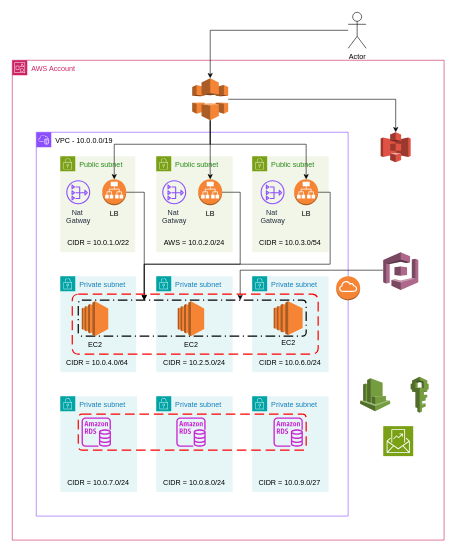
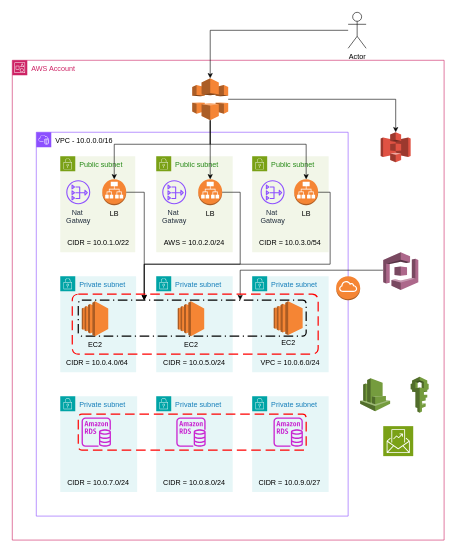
  <mxCell id="0" />
  <mxCell id="1" parent="0" />
  <mxCell id="2" value="AWS Account" style="points=[[0,0],[0.25,0],[0.5,0],[0.75,0],[1,0],[1,0.25],[1,0.5],[1,0.75],[1,1],[0.75,1],[0.5,1],[0.25,1],[0,1],[0,0.75],[0,0.5],[0,0.25]];outlineConnect=0;gradientColor=none;html=1;whiteSpace=wrap;fontSize=12;fontStyle=0;container=1;pointerEvents=0;collapsible=0;recursiveResize=0;shape=mxgraph.aws4.group;grIcon=mxgraph.aws4.group_account;strokeColor=#CD2264;fillColor=none;verticalAlign=top;align=left;spacingLeft=30;fontColor=#CD2264;dashed=0;" parent="1" vertex="1"><mxGeometry x="20" y="100" width="720" height="800" as="geometry" /></mxCell>
- <mxCell id="3" value="&lt;font color=&quot;#000000&quot;&gt;VPC - 10.0.0.0/19&lt;/font&gt;" style="points=[[0,0],[0.25,0],[0.5,0],[0.75,0],[1,0],[1,0.25],[1,0.5],[1,0.75],[1,1],[0.75,1],[0.5,1],[0.25,1],[0,1],[0,0.75],[0,0.5],[0,0.25]];outlineConnect=0;gradientColor=none;html=1;whiteSpace=wrap;fontSize=12;fontStyle=0;container=1;pointerEvents=0;collapsible=0;recursiveResize=0;shape=mxgraph.aws4.group;grIcon=mxgraph.aws4.group_vpc2;strokeColor=#8C4FFF;fillColor=none;verticalAlign=top;align=left;spacingLeft=30;fontColor=#AAB7B8;dashed=0;" parent="2" vertex="1"><mxGeometry x="40" y="120" width="520" height="640" as="geometry" /></mxCell>
+ <mxCell id="3" value="&lt;font color=&quot;#000000&quot;&gt;VPC - 10.0.0.0/16&lt;/font&gt;" style="points=[[0,0],[0.25,0],[0.5,0],[0.75,0],[1,0],[1,0.25],[1,0.5],[1,0.75],[1,1],[0.75,1],[0.5,1],[0.25,1],[0,1],[0,0.75],[0,0.5],[0,0.25]];outlineConnect=0;gradientColor=none;html=1;whiteSpace=wrap;fontSize=12;fontStyle=0;container=1;pointerEvents=0;collapsible=0;recursiveResize=0;shape=mxgraph.aws4.group;grIcon=mxgraph.aws4.group_vpc2;strokeColor=#8C4FFF;fillColor=none;verticalAlign=top;align=left;spacingLeft=30;fontColor=#AAB7B8;dashed=0;" parent="2" vertex="1"><mxGeometry x="40" y="120" width="520" height="640" as="geometry" /></mxCell>
  <mxCell id="4" value="Private subnet" style="points=[[0,0],[0.25,0],[0.5,0],[0.75,0],[1,0],[1,0.25],[1,0.5],[1,0.75],[1,1],[0.75,1],[0.5,1],[0.25,1],[0,1],[0,0.75],[0,0.5],[0,0.25]];outlineConnect=0;gradientColor=none;html=1;whiteSpace=wrap;fontSize=12;fontStyle=0;container=1;pointerEvents=0;collapsible=0;recursiveResize=0;shape=mxgraph.aws4.group;grIcon=mxgraph.aws4.group_security_group;grStroke=0;strokeColor=#00A4A6;fillColor=#E6F6F7;verticalAlign=top;align=left;spacingLeft=30;fontColor=#147EBA;dashed=0;" parent="3" vertex="1"><mxGeometry x="360" y="440" width="127.49" height="160" as="geometry" /></mxCell>
  <mxCell id="5" value="" style="sketch=0;outlineConnect=0;fontColor=#232F3E;gradientColor=none;fillColor=#C925D1;strokeColor=none;dashed=0;verticalLabelPosition=bottom;verticalAlign=top;align=center;html=1;fontSize=12;fontStyle=0;aspect=fixed;pointerEvents=1;shape=mxgraph.aws4.rds_instance;" parent="4" vertex="1"><mxGeometry x="35.5" y="35.5" width="49" height="49" as="geometry" /></mxCell>
  <mxCell id="6" value="CIDR = 10.0.9.0/27" style="text;html=1;align=center;verticalAlign=middle;resizable=0;points=[];autosize=1;strokeColor=none;fillColor=none;" vertex="1" parent="4"><mxGeometry x="-2.51" y="130" width="130" height="30" as="geometry" /></mxCell>
  <mxCell id="7" value="Private subnet" style="points=[[0,0],[0.25,0],[0.5,0],[0.75,0],[1,0],[1,0.25],[1,0.5],[1,0.75],[1,1],[0.75,1],[0.5,1],[0.25,1],[0,1],[0,0.75],[0,0.5],[0,0.25]];outlineConnect=0;gradientColor=none;html=1;whiteSpace=wrap;fontSize=12;fontStyle=0;container=1;pointerEvents=0;collapsible=0;recursiveResize=0;shape=mxgraph.aws4.group;grIcon=mxgraph.aws4.group_security_group;grStroke=0;strokeColor=#00A4A6;fillColor=#E6F6F7;verticalAlign=top;align=left;spacingLeft=30;fontColor=#147EBA;dashed=0;" parent="3" vertex="1"><mxGeometry x="200" y="440" width="127.5" height="160" as="geometry" /></mxCell>
  <mxCell id="8" value="" style="sketch=0;outlineConnect=0;fontColor=#232F3E;gradientColor=none;fillColor=#C925D1;strokeColor=none;dashed=0;verticalLabelPosition=bottom;verticalAlign=top;align=center;html=1;fontSize=12;fontStyle=0;aspect=fixed;pointerEvents=1;shape=mxgraph.aws4.rds_instance;" parent="7" vertex="1"><mxGeometry x="33.44" y="35.5" width="49" height="49" as="geometry" /></mxCell>
  <mxCell id="9" value="CIDR = 10.0.8.0/24" style="text;html=1;align=center;verticalAlign=middle;resizable=0;points=[];autosize=1;strokeColor=none;fillColor=none;" vertex="1" parent="7"><mxGeometry x="-2.5" y="130" width="130" height="30" as="geometry" /></mxCell>
  <mxCell id="10" value="Private subnet" style="points=[[0,0],[0.25,0],[0.5,0],[0.75,0],[1,0],[1,0.25],[1,0.5],[1,0.75],[1,1],[0.75,1],[0.5,1],[0.25,1],[0,1],[0,0.75],[0,0.5],[0,0.25]];outlineConnect=0;gradientColor=none;html=1;whiteSpace=wrap;fontSize=12;fontStyle=0;container=1;pointerEvents=0;collapsible=0;recursiveResize=0;shape=mxgraph.aws4.group;grIcon=mxgraph.aws4.group_security_group;grStroke=0;strokeColor=#00A4A6;fillColor=#E6F6F7;verticalAlign=top;align=left;spacingLeft=30;fontColor=#147EBA;dashed=0;" parent="3" vertex="1"><mxGeometry x="40" y="440" width="128.23" height="160" as="geometry" /></mxCell>
  <mxCell id="11" value="" style="sketch=0;outlineConnect=0;fontColor=#232F3E;gradientColor=none;fillColor=#C925D1;strokeColor=none;dashed=0;verticalLabelPosition=bottom;verticalAlign=top;align=center;html=1;fontSize=12;fontStyle=0;aspect=fixed;pointerEvents=1;shape=mxgraph.aws4.rds_instance;" parent="10" vertex="1"><mxGeometry x="35.5" y="35.5" width="49" height="49" as="geometry" /></mxCell>
  <mxCell id="12" value="CIDR = 10.0.7.0/24" style="text;html=1;align=center;verticalAlign=middle;resizable=0;points=[];autosize=1;strokeColor=none;fillColor=none;" vertex="1" parent="10"><mxGeometry x="-1.77" y="130" width="130" height="30" as="geometry" /></mxCell>
  <mxCell id="13" value="" style="rounded=1;arcSize=10;dashed=1;strokeColor=#ff0000;fillColor=none;gradientColor=none;dashPattern=8 4;strokeWidth=2;" parent="3" vertex="1"><mxGeometry x="70.0" y="470" width="380" height="60" as="geometry" /></mxCell>
  <mxCell id="14" value="Private subnet" style="points=[[0,0],[0.25,0],[0.5,0],[0.75,0],[1,0],[1,0.25],[1,0.5],[1,0.75],[1,1],[0.75,1],[0.5,1],[0.25,1],[0,1],[0,0.75],[0,0.5],[0,0.25]];outlineConnect=0;gradientColor=none;html=1;whiteSpace=wrap;fontSize=12;fontStyle=0;container=1;pointerEvents=0;collapsible=0;recursiveResize=0;shape=mxgraph.aws4.group;grIcon=mxgraph.aws4.group_security_group;grStroke=0;strokeColor=#00A4A6;fillColor=#E6F6F7;verticalAlign=top;align=left;spacingLeft=30;fontColor=#147EBA;dashed=0;" parent="3" vertex="1"><mxGeometry x="360" y="240" width="127.5" height="160" as="geometry" /></mxCell>
- <mxCell id="15" value="CIDR = 10.0.6.0/24" style="text;html=1;align=center;verticalAlign=middle;resizable=0;points=[];autosize=1;strokeColor=none;fillColor=none;" vertex="1" parent="14"><mxGeometry x="-2.5" y="130" width="130" height="30" as="geometry" /></mxCell>
+ <mxCell id="15" value="VPC = 10.0.6.0/24" style="text;html=1;align=center;verticalAlign=middle;resizable=0;points=[];autosize=1;strokeColor=none;fillColor=none;" vertex="1" parent="14"><mxGeometry x="-2.5" y="130" width="130" height="30" as="geometry" /></mxCell>
  <mxCell id="16" value="Private subnet" style="points=[[0,0],[0.25,0],[0.5,0],[0.75,0],[1,0],[1,0.25],[1,0.5],[1,0.75],[1,1],[0.75,1],[0.5,1],[0.25,1],[0,1],[0,0.75],[0,0.5],[0,0.25]];outlineConnect=0;gradientColor=none;html=1;whiteSpace=wrap;fontSize=12;fontStyle=0;container=1;pointerEvents=0;collapsible=0;recursiveResize=0;shape=mxgraph.aws4.group;grIcon=mxgraph.aws4.group_security_group;grStroke=0;strokeColor=#00A4A6;fillColor=#E6F6F7;verticalAlign=top;align=left;spacingLeft=30;fontColor=#147EBA;dashed=0;" parent="3" vertex="1"><mxGeometry x="200" y="240" width="127.5" height="160" as="geometry" /></mxCell>
- <mxCell id="17" value="CIDR = 10.2.5.0/24" style="text;html=1;align=center;verticalAlign=middle;resizable=0;points=[];autosize=1;strokeColor=none;fillColor=none;" vertex="1" parent="16"><mxGeometry x="-2.5" y="130" width="130" height="30" as="geometry" /></mxCell>
+ <mxCell id="17" value="CIDR = 10.0.5.0/24" style="text;html=1;align=center;verticalAlign=middle;resizable=0;points=[];autosize=1;strokeColor=none;fillColor=none;" vertex="1" parent="16"><mxGeometry x="-2.5" y="130" width="130" height="30" as="geometry" /></mxCell>
  <mxCell id="18" value="Private subnet" style="points=[[0,0],[0.25,0],[0.5,0],[0.75,0],[1,0],[1,0.25],[1,0.5],[1,0.75],[1,1],[0.75,1],[0.5,1],[0.25,1],[0,1],[0,0.75],[0,0.5],[0,0.25]];outlineConnect=0;gradientColor=none;html=1;whiteSpace=wrap;fontSize=12;fontStyle=0;container=1;pointerEvents=0;collapsible=0;recursiveResize=0;shape=mxgraph.aws4.group;grIcon=mxgraph.aws4.group_security_group;grStroke=0;strokeColor=#00A4A6;fillColor=#E6F6F7;verticalAlign=top;align=left;spacingLeft=30;fontColor=#147EBA;dashed=0;" parent="3" vertex="1"><mxGeometry x="40" y="240" width="126.46" height="160" as="geometry" /></mxCell>
  <mxCell id="19" value="CIDR = 10.0.4.0/64" style="text;html=1;align=center;verticalAlign=middle;resizable=0;points=[];autosize=1;strokeColor=none;fillColor=none;" vertex="1" parent="18"><mxGeometry x="-3.54" y="130" width="130" height="30" as="geometry" /></mxCell>
  <mxCell id="20" value="" style="rounded=1;arcSize=10;dashed=1;fillColor=none;gradientColor=none;dashPattern=8 3 1 3;strokeWidth=2;" parent="3" vertex="1"><mxGeometry x="70" y="280" width="380" height="60" as="geometry" /></mxCell>
  <mxCell id="21" value="Public subnet" style="points=[[0,0],[0.25,0],[0.5,0],[0.75,0],[1,0],[1,0.25],[1,0.5],[1,0.75],[1,1],[0.75,1],[0.5,1],[0.25,1],[0,1],[0,0.75],[0,0.5],[0,0.25]];outlineConnect=0;gradientColor=none;html=1;whiteSpace=wrap;fontSize=12;fontStyle=0;container=1;pointerEvents=0;collapsible=0;recursiveResize=0;shape=mxgraph.aws4.group;grIcon=mxgraph.aws4.group_security_group;grStroke=0;strokeColor=#7AA116;fillColor=#F2F6E8;verticalAlign=top;align=left;spacingLeft=30;fontColor=#248814;dashed=0;" parent="3" vertex="1"><mxGeometry x="40" y="40" width="125" height="160" as="geometry" /></mxCell>
  <mxCell id="22" value="Nat&amp;nbsp;&lt;div&gt;Gatway&lt;/div&gt;" style="sketch=0;outlineConnect=0;fontColor=#232F3E;gradientColor=none;fillColor=#8C4FFF;strokeColor=none;dashed=0;verticalLabelPosition=bottom;verticalAlign=top;align=center;html=1;fontSize=12;fontStyle=0;aspect=fixed;pointerEvents=1;shape=mxgraph.aws4.nat_gateway;" parent="21" vertex="1"><mxGeometry x="10" y="40" width="40" height="40" as="geometry" /></mxCell>
  <mxCell id="23" value="LB" style="outlineConnect=0;dashed=0;verticalLabelPosition=bottom;verticalAlign=top;align=center;html=1;shape=mxgraph.aws3.application_load_balancer;fillColor=#F58534;gradientColor=none;" parent="21" vertex="1"><mxGeometry x="70" y="38.5" width="40" height="43" as="geometry" /></mxCell>
  <mxCell id="24" value="CIDR = 10.0.1.0/22" style="text;html=1;align=center;verticalAlign=middle;resizable=0;points=[];autosize=1;strokeColor=none;fillColor=none;" vertex="1" parent="21"><mxGeometry x="-2.5" y="130" width="130" height="30" as="geometry" /></mxCell>
  <mxCell id="25" value="Public subnet" style="points=[[0,0],[0.25,0],[0.5,0],[0.75,0],[1,0],[1,0.25],[1,0.5],[1,0.75],[1,1],[0.75,1],[0.5,1],[0.25,1],[0,1],[0,0.75],[0,0.5],[0,0.25]];outlineConnect=0;gradientColor=none;html=1;whiteSpace=wrap;fontSize=12;fontStyle=0;container=1;pointerEvents=0;collapsible=0;recursiveResize=0;shape=mxgraph.aws4.group;grIcon=mxgraph.aws4.group_security_group;grStroke=0;strokeColor=#7AA116;fillColor=#F2F6E8;verticalAlign=top;align=left;spacingLeft=30;fontColor=#248814;dashed=0;" parent="3" vertex="1"><mxGeometry x="200" y="40" width="127.5" height="160" as="geometry" /></mxCell>
  <mxCell id="26" value="Nat&amp;nbsp;&lt;div&gt;Gatway&lt;/div&gt;" style="sketch=0;outlineConnect=0;fontColor=#232F3E;gradientColor=none;fillColor=#8C4FFF;strokeColor=none;dashed=0;verticalLabelPosition=bottom;verticalAlign=top;align=center;html=1;fontSize=12;fontStyle=0;aspect=fixed;pointerEvents=1;shape=mxgraph.aws4.nat_gateway;" parent="25" vertex="1"><mxGeometry x="10" y="40" width="40" height="40" as="geometry" /></mxCell>
  <mxCell id="27" value="LB" style="outlineConnect=0;dashed=0;verticalLabelPosition=bottom;verticalAlign=top;align=center;html=1;shape=mxgraph.aws3.application_load_balancer;fillColor=#F58534;gradientColor=none;" parent="25" vertex="1"><mxGeometry x="70" y="38.5" width="40" height="43" as="geometry" /></mxCell>
  <mxCell id="28" value="AWS = 10.0.2.0/24" style="text;html=1;align=center;verticalAlign=middle;resizable=0;points=[];autosize=1;strokeColor=none;fillColor=none;" vertex="1" parent="25"><mxGeometry x="-2.5" y="130" width="130" height="30" as="geometry" /></mxCell>
  <mxCell id="29" value="Public subnet" style="points=[[0,0],[0.25,0],[0.5,0],[0.75,0],[1,0],[1,0.25],[1,0.5],[1,0.75],[1,1],[0.75,1],[0.5,1],[0.25,1],[0,1],[0,0.75],[0,0.5],[0,0.25]];outlineConnect=0;gradientColor=none;html=1;whiteSpace=wrap;fontSize=12;fontStyle=0;container=1;pointerEvents=0;collapsible=0;recursiveResize=0;shape=mxgraph.aws4.group;grIcon=mxgraph.aws4.group_security_group;grStroke=0;strokeColor=#7AA116;fillColor=#F2F6E8;verticalAlign=top;align=left;spacingLeft=30;fontColor=#248814;dashed=0;" parent="3" vertex="1"><mxGeometry x="360" y="40" width="127.5" height="160" as="geometry" /></mxCell>
  <mxCell id="30" value="Nat&amp;nbsp;&lt;div&gt;Gatway&lt;/div&gt;" style="sketch=0;outlineConnect=0;fontColor=#232F3E;gradientColor=none;fillColor=#8C4FFF;strokeColor=none;dashed=0;verticalLabelPosition=bottom;verticalAlign=top;align=center;html=1;fontSize=12;fontStyle=0;aspect=fixed;pointerEvents=1;shape=mxgraph.aws4.nat_gateway;" parent="29" vertex="1"><mxGeometry x="14" y="40" width="40" height="40" as="geometry" /></mxCell>
  <mxCell id="31" value="LB" style="outlineConnect=0;dashed=0;verticalLabelPosition=bottom;verticalAlign=top;align=center;html=1;shape=mxgraph.aws3.application_load_balancer;fillColor=#F58534;gradientColor=none;" parent="29" vertex="1"><mxGeometry x="70" y="38.5" width="40" height="43" as="geometry" /></mxCell>
  <mxCell id="32" value="CIDR = 10.0.3.0/54" style="text;html=1;align=center;verticalAlign=middle;resizable=0;points=[];autosize=1;strokeColor=none;fillColor=none;" vertex="1" parent="29"><mxGeometry x="-2.5" y="130" width="130" height="30" as="geometry" /></mxCell>
  <mxCell id="33" value="EC2" style="outlineConnect=0;dashed=0;verticalLabelPosition=bottom;verticalAlign=top;align=center;html=1;shape=mxgraph.aws3.ec2;fillColor=#F58534;gradientColor=none;" parent="3" vertex="1"><mxGeometry x="75.87" y="281.75" width="44.12" height="58.25" as="geometry" /></mxCell>
  <mxCell id="34" value="EC2" style="outlineConnect=0;dashed=0;verticalLabelPosition=bottom;verticalAlign=top;align=center;html=1;shape=mxgraph.aws3.ec2;fillColor=#F58534;gradientColor=none;" parent="3" vertex="1"><mxGeometry x="235.86" y="281.75" width="44.13" height="58.25" as="geometry" /></mxCell>
  <mxCell id="35" value="EC2" style="outlineConnect=0;dashed=0;verticalLabelPosition=bottom;verticalAlign=top;align=center;html=1;shape=mxgraph.aws3.ec2;fillColor=#F58534;gradientColor=none;" parent="3" vertex="1"><mxGeometry x="395.86" y="281.75" width="48.25" height="56.5" as="geometry" /></mxCell>
  <mxCell id="36" value="" style="edgeStyle=orthogonalEdgeStyle;rounded=0;orthogonalLoop=1;jettySize=auto;html=1;entryX=0.3;entryY=0.125;entryDx=0;entryDy=0;entryPerimeter=0;" parent="3" source="27" edge="1"><mxGeometry relative="1" as="geometry"><mxPoint x="180" y="280" as="targetPoint" /><Array as="points"><mxPoint x="340" y="100" /><mxPoint x="340" y="220" /><mxPoint x="180" y="220" /></Array></mxGeometry></mxCell>
  <mxCell id="37" value="" style="edgeStyle=orthogonalEdgeStyle;rounded=0;orthogonalLoop=1;jettySize=auto;html=1;" parent="3" source="31" edge="1"><mxGeometry relative="1" as="geometry"><mxPoint x="180" y="280" as="targetPoint" /><Array as="points"><mxPoint x="490" y="100" /><mxPoint x="490" y="220" /><mxPoint x="180" y="220" /><mxPoint x="180" y="280" /></Array></mxGeometry></mxCell>
  <mxCell id="38" value="" style="edgeStyle=orthogonalEdgeStyle;rounded=0;orthogonalLoop=1;jettySize=auto;html=1;" edge="1" parent="3" source="23"><mxGeometry relative="1" as="geometry"><mxPoint x="180" y="280" as="targetPoint" /><Array as="points"><mxPoint x="180" y="100" /></Array></mxGeometry></mxCell>
  <mxCell id="39" value="" style="outlineConnect=0;dashed=0;verticalLabelPosition=bottom;verticalAlign=top;align=center;html=1;shape=mxgraph.aws3.internet_gateway;fillColor=#F58534;gradientColor=none;" parent="2" vertex="1"><mxGeometry x="540" y="360" width="40" height="40" as="geometry" /></mxCell>
  <mxCell id="40" value="" style="outlineConnect=0;dashed=0;verticalLabelPosition=bottom;verticalAlign=top;align=center;html=1;shape=mxgraph.aws3.s3;fillColor=#E05243;gradientColor=none;" parent="2" vertex="1"><mxGeometry x="614.25" y="120" width="50" height="50" as="geometry" /></mxCell>
  <mxCell id="41" value="" style="edgeStyle=orthogonalEdgeStyle;rounded=0;orthogonalLoop=1;jettySize=auto;html=1;" parent="2" source="43" target="40" edge="1"><mxGeometry relative="1" as="geometry" /></mxCell>
  <mxCell id="42" value="" style="edgeStyle=orthogonalEdgeStyle;rounded=0;orthogonalLoop=1;jettySize=auto;html=1;exitX=0.5;exitY=1;exitDx=0;exitDy=0;exitPerimeter=0;" parent="2" source="43" target="27" edge="1"><mxGeometry relative="1" as="geometry"><Array as="points"><mxPoint x="330" y="120" /><mxPoint x="330" y="120" /></Array></mxGeometry></mxCell>
  <mxCell id="43" value="" style="outlineConnect=0;dashed=0;verticalLabelPosition=bottom;verticalAlign=top;align=center;html=1;shape=mxgraph.aws3.cloudfront;fillColor=#F58536;gradientColor=none;" parent="2" vertex="1"><mxGeometry x="300" y="30" width="60" height="70" as="geometry" /></mxCell>
  <mxCell id="44" value="" style="outlineConnect=0;dashed=0;verticalLabelPosition=bottom;verticalAlign=top;align=center;html=1;shape=mxgraph.aws3.iam;fillColor=#759C3E;gradientColor=none;" parent="2" vertex="1"><mxGeometry x="664.25" y="527.5" width="30" height="60" as="geometry" /></mxCell>
  <mxCell id="45" value="" style="edgeStyle=orthogonalEdgeStyle;rounded=0;orthogonalLoop=1;jettySize=auto;html=1;entryX=0.7;entryY=0.125;entryDx=0;entryDy=0;entryPerimeter=0;" parent="2" source="46" edge="1"><mxGeometry relative="1" as="geometry"><Array as="points"><mxPoint x="380" y="350" /></Array><mxPoint x="380" y="400" as="targetPoint" /></mxGeometry></mxCell>
  <mxCell id="46" value="" style="outlineConnect=0;dashed=0;verticalLabelPosition=bottom;verticalAlign=top;align=center;html=1;shape=mxgraph.aws3.cognito;fillColor=#AD688B;gradientColor=none;" parent="2" vertex="1"><mxGeometry x="618.5" y="320" width="58.5" height="63" as="geometry" /></mxCell>
  <mxCell id="47" value="" style="outlineConnect=0;dashed=0;verticalLabelPosition=bottom;verticalAlign=top;align=center;html=1;shape=mxgraph.aws3.cloudwatch;fillColor=#759C3E;gradientColor=none;" parent="2" vertex="1"><mxGeometry x="580" y="530" width="50" height="55" as="geometry" /></mxCell>
  <mxCell id="48" value="" style="sketch=0;points=[[0,0,0],[0.25,0,0],[0.5,0,0],[0.75,0,0],[1,0,0],[0,1,0],[0.25,1,0],[0.5,1,0],[0.75,1,0],[1,1,0],[0,0.25,0],[0,0.5,0],[0,0.75,0],[1,0.25,0],[1,0.5,0],[1,0.75,0]];outlineConnect=0;fontColor=#232F3E;fillColor=#7AA116;strokeColor=#ffffff;dashed=0;verticalLabelPosition=bottom;verticalAlign=top;align=center;html=1;fontSize=12;fontStyle=0;aspect=fixed;shape=mxgraph.aws4.resourceIcon;resIcon=mxgraph.aws4.budgets_2;" parent="2" vertex="1"><mxGeometry x="618.5" y="610" width="50" height="50" as="geometry" /></mxCell>
  <mxCell id="49" value="" style="edgeStyle=orthogonalEdgeStyle;rounded=0;orthogonalLoop=1;jettySize=auto;html=1;exitX=0.5;exitY=1;exitDx=0;exitDy=0;exitPerimeter=0;" parent="2" source="43" target="31" edge="1"><mxGeometry relative="1" as="geometry"><mxPoint x="300" y="110" as="sourcePoint" /><mxPoint x="340" y="209" as="targetPoint" /><Array as="points"><mxPoint x="330" y="140" /><mxPoint x="490" y="140" /></Array></mxGeometry></mxCell>
  <mxCell id="50" value="" style="edgeStyle=orthogonalEdgeStyle;rounded=0;orthogonalLoop=1;jettySize=auto;html=1;entryX=0.5;entryY=0;entryDx=0;entryDy=0;entryPerimeter=0;" parent="2" source="43" target="23" edge="1"><mxGeometry relative="1" as="geometry"><mxPoint x="300" y="110" as="sourcePoint" /><mxPoint x="500" y="209" as="targetPoint" /><Array as="points"><mxPoint x="330" y="140" /><mxPoint x="170" y="140" /></Array></mxGeometry></mxCell>
  <mxCell id="51" value="" style="edgeStyle=orthogonalEdgeStyle;rounded=0;orthogonalLoop=1;jettySize=auto;html=1;" parent="1" source="52" target="43" edge="1"><mxGeometry relative="1" as="geometry" /></mxCell>
  <mxCell id="52" value="Actor" style="shape=umlActor;verticalLabelPosition=bottom;verticalAlign=top;html=1;outlineConnect=0;" parent="1" vertex="1"><mxGeometry x="580" y="20" width="30" height="60" as="geometry" /></mxCell>
  <mxCell id="53" value="" style="rounded=1;arcSize=10;dashed=1;strokeColor=#ff0000;fillColor=none;gradientColor=none;dashPattern=8 4;strokeWidth=2;" vertex="1" parent="1"><mxGeometry x="120" y="490" width="410" height="100" as="geometry" /></mxCell>
